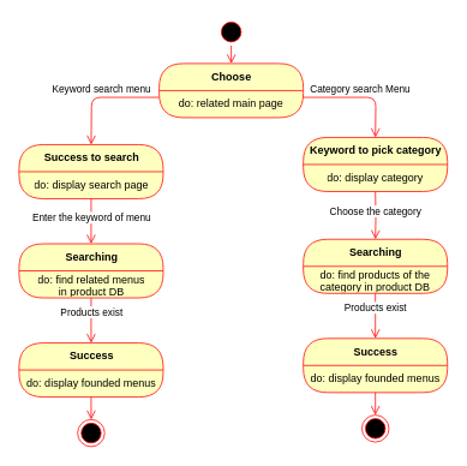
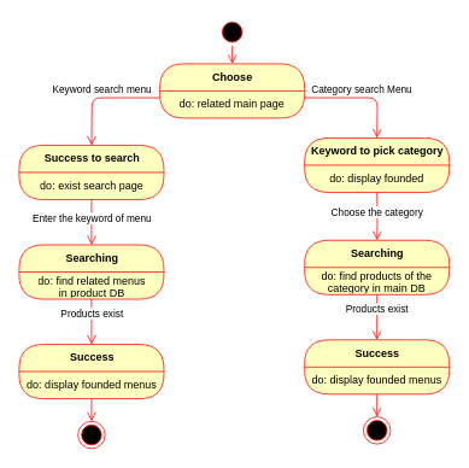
  <mxCell id="0" />
  <mxCell id="1" parent="0" />
  <mxCell id="2" value="" style="ellipse;html=1;shape=startState;fillColor=#000000;strokeColor=#ff0000;" vertex="1" parent="1"><mxGeometry x="241" y="20" width="30" height="30" as="geometry" /></mxCell>
  <mxCell id="3" value="Keyword search menu" style="edgeStyle=orthogonalEdgeStyle;html=1;verticalAlign=bottom;endArrow=open;endSize=8;strokeColor=#ff0000;exitX=0;exitY=0.25;exitDx=0;exitDy=0;" edge="1" source="14" parent="1"><mxGeometry relative="1" as="geometry"><mxPoint x="100.5" y="160" as="targetPoint" /><mxPoint x="100.5" y="130" as="sourcePoint" /></mxGeometry></mxCell>
  <mxCell id="4" value="Success to search" style="swimlane;html=1;fontStyle=1;align=center;verticalAlign=middle;childLayout=stackLayout;horizontal=1;startSize=30;horizontalStack=0;resizeParent=0;resizeLast=1;container=0;fontColor=#000000;collapsible=0;rounded=1;arcSize=30;strokeColor=#ff0000;fillColor=#ffffc0;swimlaneFillColor=#ffffc0;" vertex="1" parent="1"><mxGeometry x="20.5" y="160" width="160" height="60" as="geometry" /></mxCell>
- <mxCell id="5" value="do: display search page" style="text;html=1;strokeColor=none;fillColor=none;align=center;verticalAlign=middle;spacingLeft=4;spacingRight=4;whiteSpace=wrap;overflow=hidden;rotatable=0;fontColor=#000000;" vertex="1" parent="4"><mxGeometry y="30" width="160" height="30" as="geometry" /></mxCell>
+ <mxCell id="5" value="do: exist search page" style="text;html=1;strokeColor=none;fillColor=none;align=center;verticalAlign=middle;spacingLeft=4;spacingRight=4;whiteSpace=wrap;overflow=hidden;rotatable=0;fontColor=#000000;" vertex="1" parent="4"><mxGeometry y="30" width="160" height="30" as="geometry" /></mxCell>
  <mxCell id="6" value="Searching" style="swimlane;html=1;fontStyle=1;align=center;verticalAlign=middle;childLayout=stackLayout;horizontal=1;startSize=30;horizontalStack=0;resizeParent=0;resizeLast=1;container=0;fontColor=#000000;collapsible=0;rounded=1;arcSize=30;strokeColor=#ff0000;fillColor=#ffffc0;swimlaneFillColor=#ffffc0;" vertex="1" parent="1"><mxGeometry x="20.5" y="270" width="160" height="60" as="geometry" /></mxCell>
  <mxCell id="7" value="do: find related menus&lt;br&gt;in product DB&lt;br&gt;" style="text;html=1;strokeColor=none;fillColor=none;align=center;verticalAlign=middle;spacingLeft=4;spacingRight=4;whiteSpace=wrap;overflow=hidden;rotatable=0;fontColor=#000000;" vertex="1" parent="6"><mxGeometry y="30" width="160" height="30" as="geometry" /></mxCell>
  <mxCell id="8" value="Products exist" style="edgeStyle=orthogonalEdgeStyle;html=1;verticalAlign=bottom;endArrow=open;endSize=8;strokeColor=#ff0000;entryX=0.5;entryY=0;entryDx=0;entryDy=0;" edge="1" source="6" parent="1" target="10"><mxGeometry relative="1" as="geometry"><mxPoint x="100.5" y="380" as="targetPoint" /></mxGeometry></mxCell>
  <mxCell id="9" value="Enter the keyword of menu" style="edgeStyle=orthogonalEdgeStyle;html=1;verticalAlign=bottom;endArrow=open;endSize=8;strokeColor=#ff0000;exitX=0.5;exitY=1;exitDx=0;exitDy=0;entryX=0.5;entryY=0;entryDx=0;entryDy=0;" edge="1" parent="1" source="5" target="6"><mxGeometry x="0.209" relative="1" as="geometry"><mxPoint x="130.5" y="260" as="targetPoint" /><mxPoint x="130.5" y="230" as="sourcePoint" /><mxPoint as="offset" /></mxGeometry></mxCell>
  <mxCell id="10" value="Success" style="swimlane;html=1;fontStyle=1;align=center;verticalAlign=middle;childLayout=stackLayout;horizontal=1;startSize=30;horizontalStack=0;resizeParent=0;resizeLast=1;container=0;fontColor=#000000;collapsible=0;rounded=1;arcSize=30;strokeColor=#ff0000;fillColor=#ffffc0;swimlaneFillColor=#ffffc0;" vertex="1" parent="1"><mxGeometry x="20.5" y="380" width="160" height="60" as="geometry" /></mxCell>
  <mxCell id="11" value="do: display founded menus" style="text;html=1;strokeColor=none;fillColor=none;align=center;verticalAlign=middle;spacingLeft=4;spacingRight=4;whiteSpace=wrap;overflow=hidden;rotatable=0;fontColor=#000000;" vertex="1" parent="10"><mxGeometry y="30" width="160" height="30" as="geometry" /></mxCell>
  <mxCell id="12" value="" style="edgeStyle=orthogonalEdgeStyle;html=1;verticalAlign=bottom;endArrow=open;endSize=8;strokeColor=#ff0000;" edge="1" source="10" parent="1" target="16"><mxGeometry relative="1" as="geometry"><mxPoint x="100.5" y="510" as="targetPoint" /></mxGeometry></mxCell>
  <mxCell id="13" value="Choose" style="swimlane;html=1;fontStyle=1;align=center;verticalAlign=middle;childLayout=stackLayout;horizontal=1;startSize=30;horizontalStack=0;resizeParent=0;resizeLast=1;container=0;fontColor=#000000;collapsible=0;rounded=1;arcSize=30;strokeColor=#ff0000;fillColor=#ffffc0;swimlaneFillColor=#ffffc0;" vertex="1" parent="1"><mxGeometry x="176" y="70" width="160" height="60" as="geometry" /></mxCell>
  <mxCell id="14" value="do: related main page" style="text;html=1;strokeColor=none;fillColor=none;align=center;verticalAlign=middle;spacingLeft=4;spacingRight=4;whiteSpace=wrap;overflow=hidden;rotatable=0;fontColor=#000000;" vertex="1" parent="13"><mxGeometry y="30" width="160" height="30" as="geometry" /></mxCell>
  <mxCell id="15" value="" style="edgeStyle=orthogonalEdgeStyle;html=1;verticalAlign=bottom;endArrow=open;endSize=8;strokeColor=#ff0000;entryX=0.5;entryY=0;entryDx=0;entryDy=0;" edge="1" parent="1" source="2" target="13"><mxGeometry relative="1" as="geometry"><mxPoint x="270.5" y="70" as="targetPoint" /><mxPoint x="270.5" y="40" as="sourcePoint" /><Array as="points" /></mxGeometry></mxCell>
  <mxCell id="16" value="" style="ellipse;html=1;shape=endState;fillColor=#000000;strokeColor=#ff0000;" vertex="1" parent="1"><mxGeometry x="85.5" y="465" width="30" height="30" as="geometry" /></mxCell>
  <mxCell id="17" value="Category search Menu" style="edgeStyle=orthogonalEdgeStyle;html=1;verticalAlign=bottom;endArrow=open;endSize=8;strokeColor=#ff0000;exitX=1;exitY=0.25;exitDx=0;exitDy=0;" edge="1" parent="1" source="14"><mxGeometry relative="1" as="geometry"><mxPoint x="416" y="152" as="targetPoint" /><mxPoint x="491.5" y="100" as="sourcePoint" /></mxGeometry></mxCell>
  <mxCell id="18" value="Keyword to pick category" style="swimlane;html=1;fontStyle=1;align=center;verticalAlign=middle;childLayout=stackLayout;horizontal=1;startSize=30;horizontalStack=0;resizeParent=0;resizeLast=1;container=0;fontColor=#000000;collapsible=0;rounded=1;arcSize=30;strokeColor=#ff0000;fillColor=#ffffc0;swimlaneFillColor=#ffffc0;" vertex="1" parent="1"><mxGeometry x="336" y="152" width="160" height="60" as="geometry" /></mxCell>
- <mxCell id="19" value="do: display category" style="text;html=1;strokeColor=none;fillColor=none;align=center;verticalAlign=middle;spacingLeft=4;spacingRight=4;whiteSpace=wrap;overflow=hidden;rotatable=0;fontColor=#000000;" vertex="1" parent="18"><mxGeometry y="30" width="160" height="30" as="geometry" /></mxCell>
+ <mxCell id="19" value="do: display founded" style="text;html=1;strokeColor=none;fillColor=none;align=center;verticalAlign=middle;spacingLeft=4;spacingRight=4;whiteSpace=wrap;overflow=hidden;rotatable=0;fontColor=#000000;" vertex="1" parent="18"><mxGeometry y="30" width="160" height="30" as="geometry" /></mxCell>
  <mxCell id="20" value="Searching" style="swimlane;html=1;fontStyle=1;align=center;verticalAlign=middle;childLayout=stackLayout;horizontal=1;startSize=30;horizontalStack=0;resizeParent=0;resizeLast=1;container=0;fontColor=#000000;collapsible=0;rounded=1;arcSize=30;strokeColor=#ff0000;fillColor=#ffffc0;swimlaneFillColor=#ffffc0;" vertex="1" parent="1"><mxGeometry x="336" y="265" width="160" height="60" as="geometry" /></mxCell>
- <mxCell id="21" value="do: find products of the category in product DB&lt;br&gt;" style="text;html=1;strokeColor=none;fillColor=none;align=center;verticalAlign=middle;spacingLeft=4;spacingRight=4;whiteSpace=wrap;overflow=hidden;rotatable=0;fontColor=#000000;" vertex="1" parent="20"><mxGeometry y="30" width="160" height="30" as="geometry" /></mxCell>
+ <mxCell id="21" value="do: find products of the category in main DB&lt;br&gt;" style="text;html=1;strokeColor=none;fillColor=none;align=center;verticalAlign=middle;spacingLeft=4;spacingRight=4;whiteSpace=wrap;overflow=hidden;rotatable=0;fontColor=#000000;" vertex="1" parent="20"><mxGeometry y="30" width="160" height="30" as="geometry" /></mxCell>
  <mxCell id="22" value="Products exist" style="edgeStyle=orthogonalEdgeStyle;html=1;verticalAlign=bottom;endArrow=open;endSize=8;strokeColor=#ff0000;entryX=0.5;entryY=0;entryDx=0;entryDy=0;" edge="1" parent="1" source="20" target="23"><mxGeometry relative="1" as="geometry"><mxPoint x="416" y="375" as="targetPoint" /></mxGeometry></mxCell>
  <mxCell id="23" value="Success" style="swimlane;html=1;fontStyle=1;align=center;verticalAlign=middle;childLayout=stackLayout;horizontal=1;startSize=30;horizontalStack=0;resizeParent=0;resizeLast=1;container=0;fontColor=#000000;collapsible=0;rounded=1;arcSize=30;strokeColor=#ff0000;fillColor=#ffffc0;swimlaneFillColor=#ffffc0;" vertex="1" parent="1"><mxGeometry x="336" y="375" width="160" height="60" as="geometry" /></mxCell>
  <mxCell id="24" value="do: display founded menus" style="text;html=1;strokeColor=none;fillColor=none;align=center;verticalAlign=middle;spacingLeft=4;spacingRight=4;whiteSpace=wrap;overflow=hidden;rotatable=0;fontColor=#000000;" vertex="1" parent="23"><mxGeometry y="30" width="160" height="30" as="geometry" /></mxCell>
  <mxCell id="25" value="" style="edgeStyle=orthogonalEdgeStyle;html=1;verticalAlign=bottom;endArrow=open;endSize=8;strokeColor=#ff0000;" edge="1" parent="1" source="23" target="26"><mxGeometry relative="1" as="geometry"><mxPoint x="416" y="505" as="targetPoint" /></mxGeometry></mxCell>
  <mxCell id="26" value="" style="ellipse;html=1;shape=endState;fillColor=#000000;strokeColor=#ff0000;" vertex="1" parent="1"><mxGeometry x="401" y="460" width="30" height="30" as="geometry" /></mxCell>
  <mxCell id="27" value="Choose the category" style="edgeStyle=orthogonalEdgeStyle;html=1;verticalAlign=bottom;endArrow=open;endSize=8;strokeColor=#ff0000;exitX=0.5;exitY=1;exitDx=0;exitDy=0;entryX=0.5;entryY=0;entryDx=0;entryDy=0;" edge="1" parent="1" target="20"><mxGeometry x="0.209" relative="1" as="geometry"><mxPoint x="416" y="262" as="targetPoint" /><mxPoint x="416" y="212" as="sourcePoint" /><mxPoint as="offset" /></mxGeometry></mxCell>
